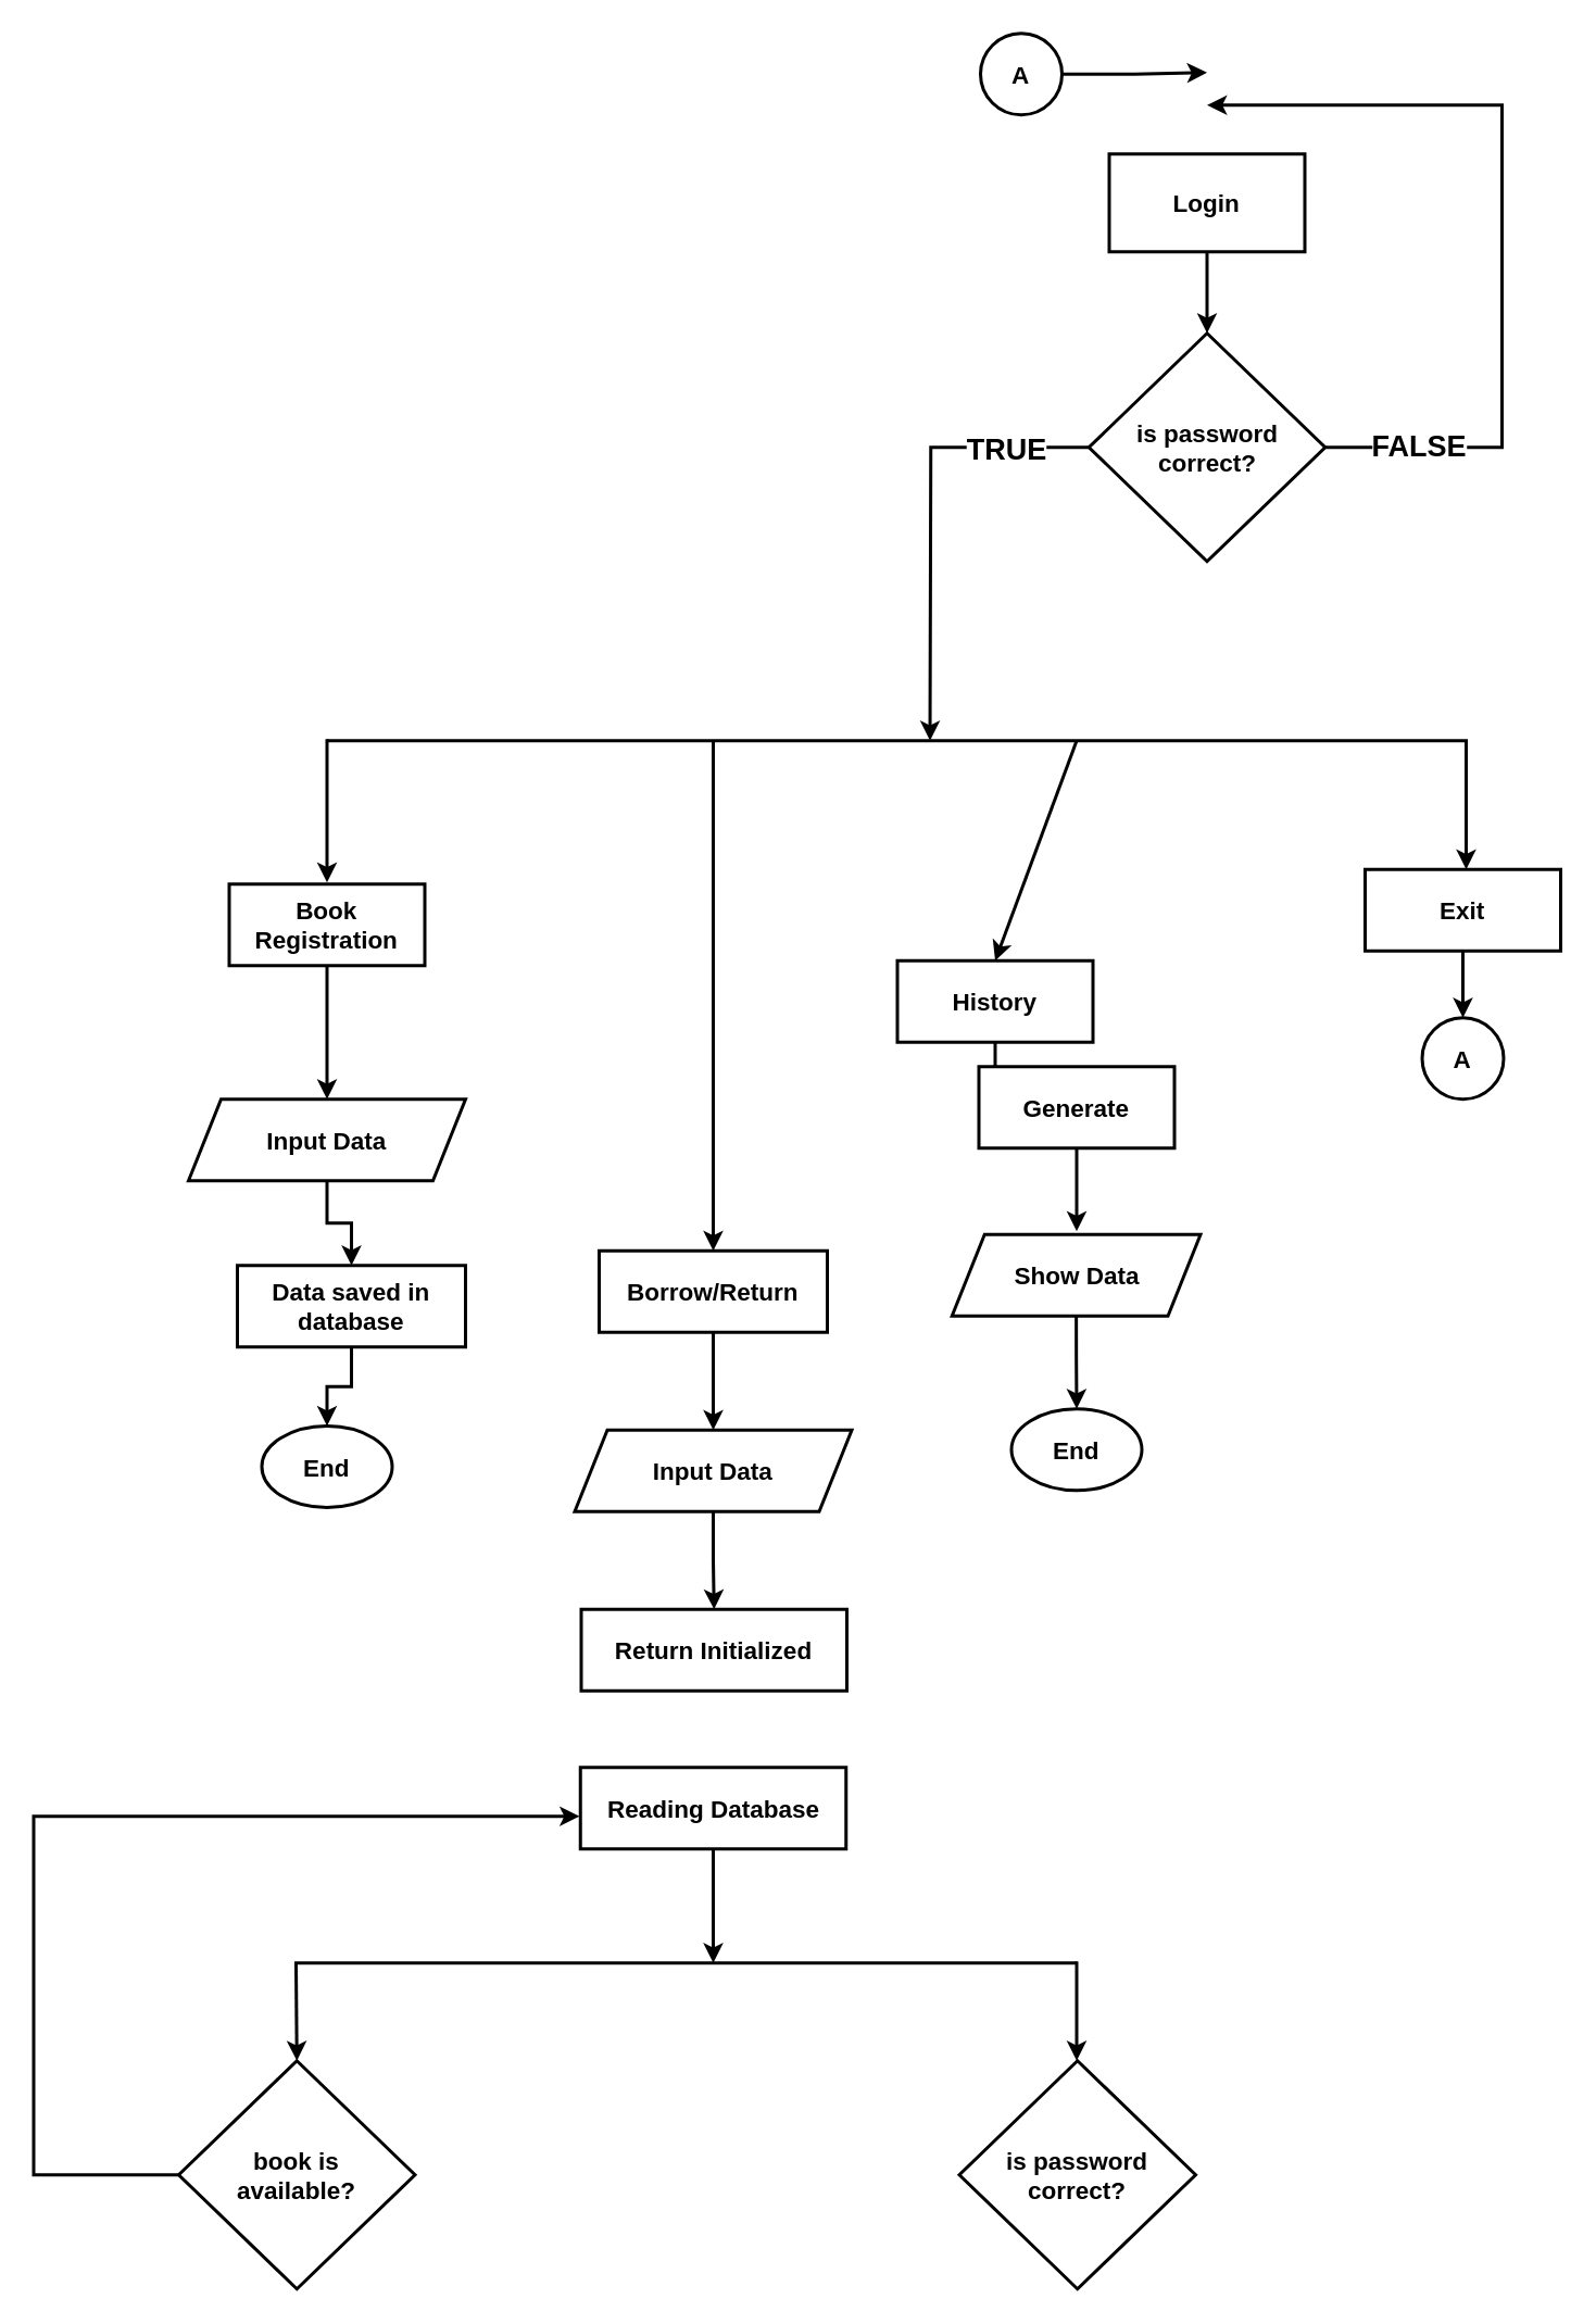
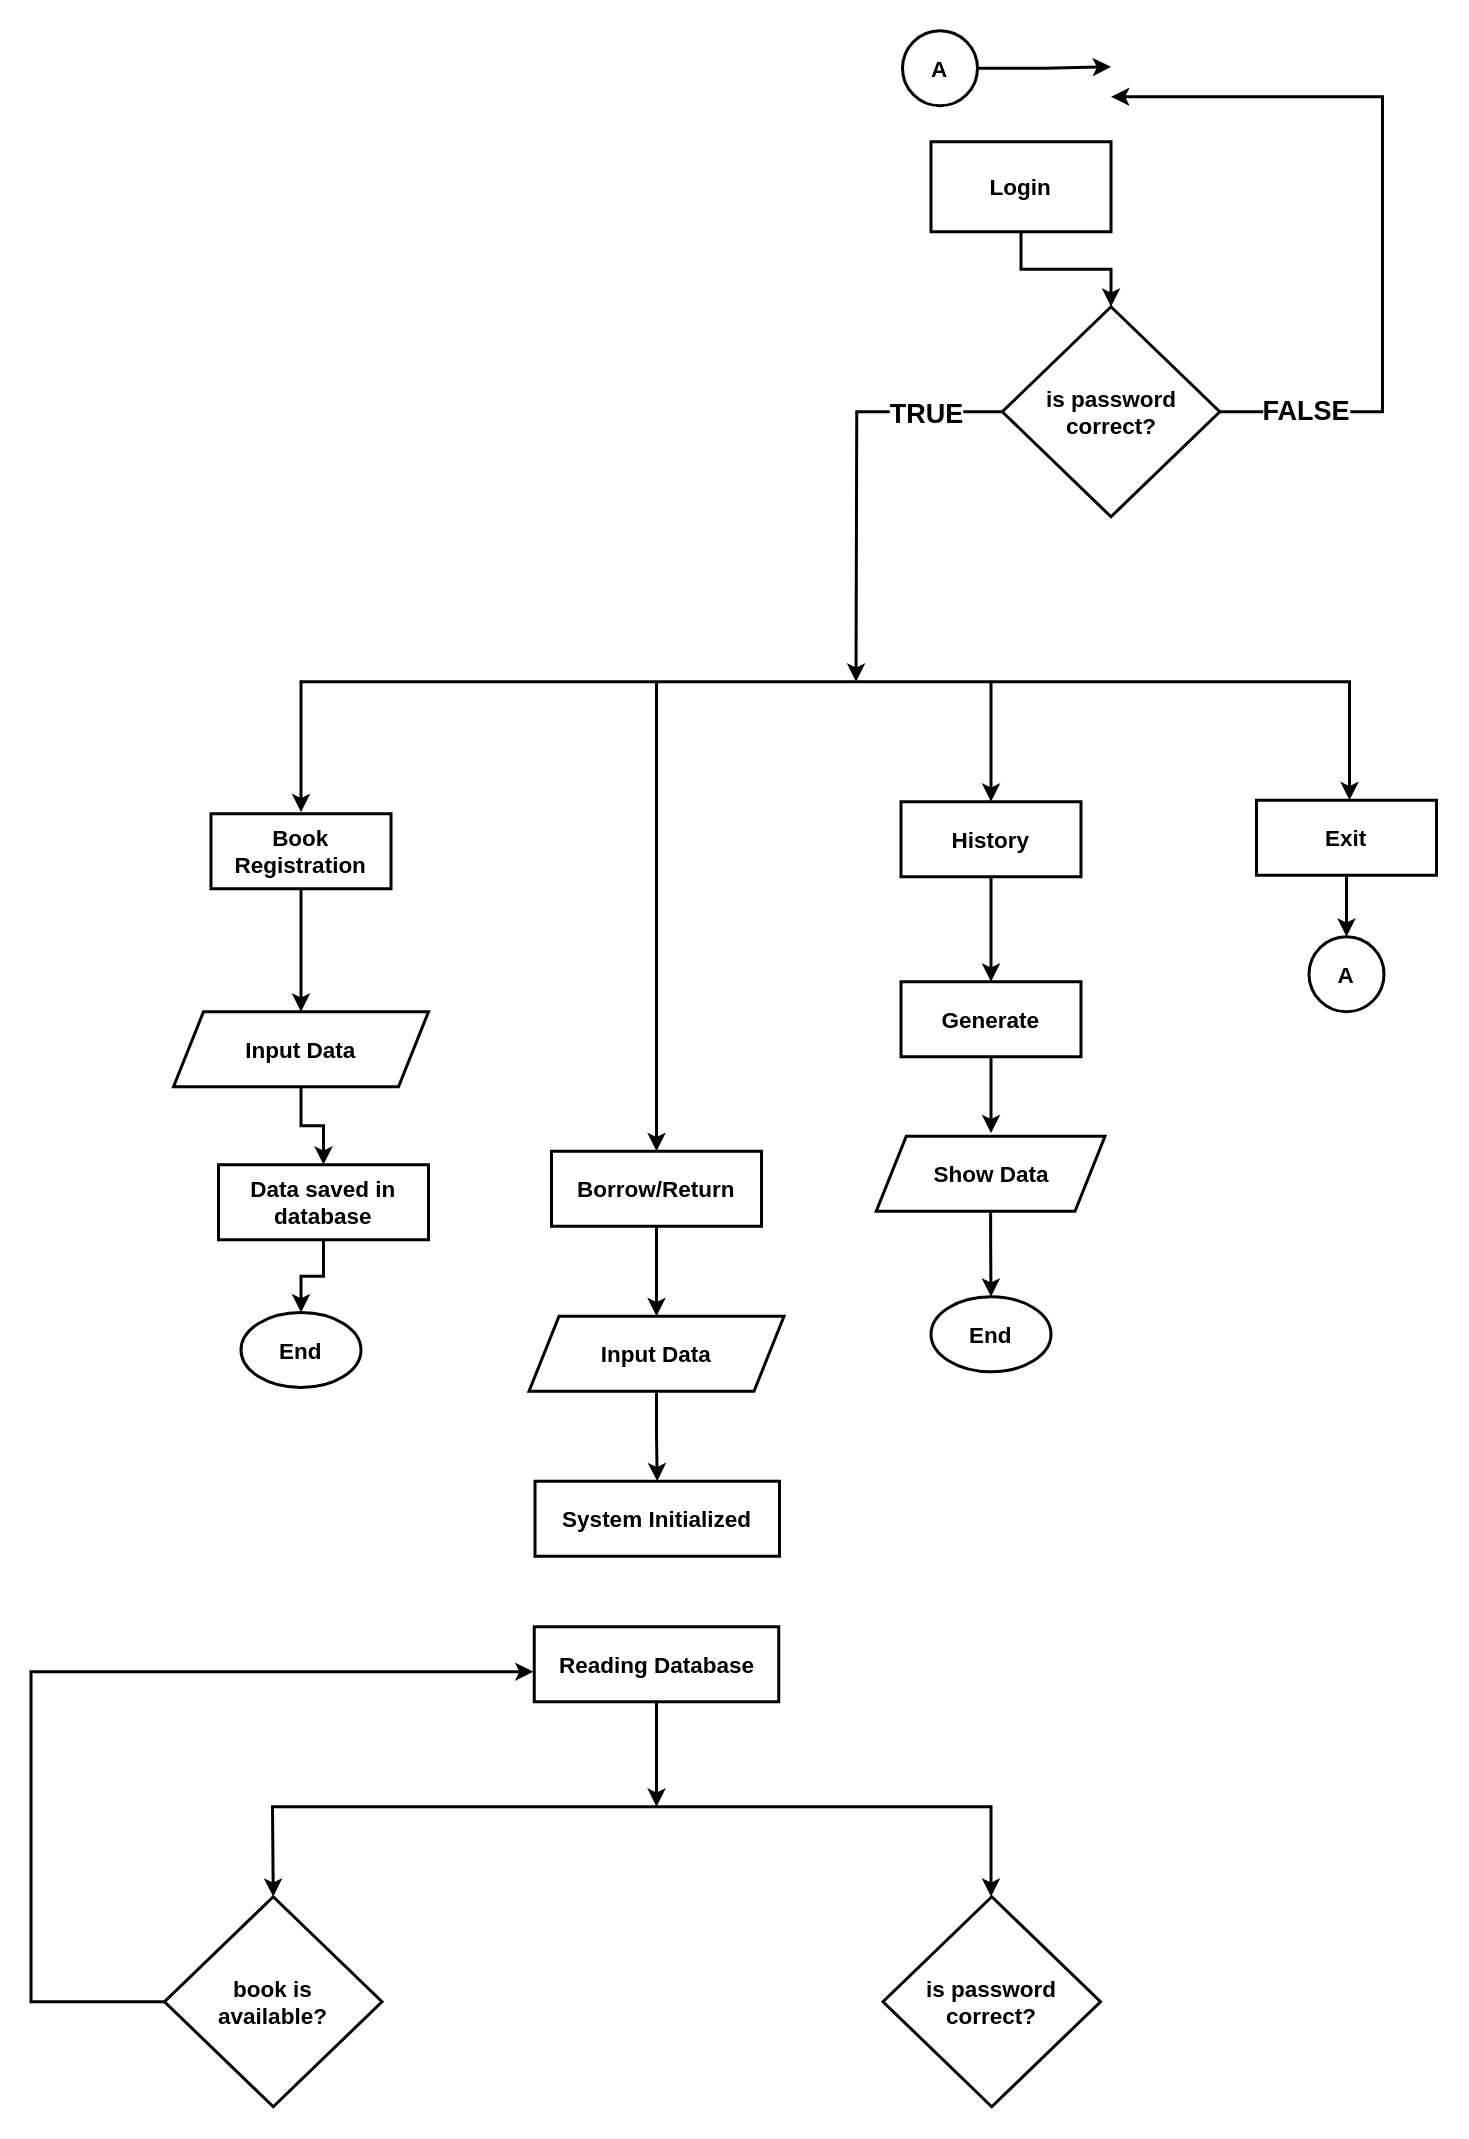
  <mxCell id="0" />
  <mxCell id="1" parent="0" />
  <mxCell id="2" style="edgeStyle=orthogonalEdgeStyle;rounded=0;orthogonalLoop=1;jettySize=auto;html=1;entryX=0.5;entryY=0;entryDx=0;entryDy=0;strokeWidth=2;" edge="1" parent="1" source="3" target="34"><mxGeometry relative="1" as="geometry" /></mxCell>
  <mxCell id="3" value="Input Data" style="shape=parallelogram;perimeter=parallelogramPerimeter;whiteSpace=wrap;html=1;fixedSize=1;strokeWidth=2;fontSize=15;fontStyle=1" parent="1" vertex="1"><mxGeometry x="115" y="674" width="170" height="50" as="geometry" /></mxCell>
  <mxCell id="4" style="edgeStyle=orthogonalEdgeStyle;rounded=0;orthogonalLoop=1;jettySize=auto;html=1;entryX=0.5;entryY=0;entryDx=0;entryDy=0;strokeWidth=2;" parent="1" source="5" target="10" edge="1"><mxGeometry relative="1" as="geometry" /></mxCell>
- <mxCell id="5" value="Login" style="rounded=0;whiteSpace=wrap;html=1;strokeWidth=2;fontSize=15;fontStyle=1" parent="1" vertex="1"><mxGeometry x="680" y="94" width="120" height="60" as="geometry" /></mxCell>
+ <mxCell id="5" value="Login" style="rounded=0;whiteSpace=wrap;html=1;strokeWidth=2;fontSize=15;fontStyle=1" parent="1" vertex="1"><mxGeometry x="620" y="94" width="120" height="60" as="geometry" /></mxCell>
  <mxCell id="6" style="edgeStyle=orthogonalEdgeStyle;rounded=0;orthogonalLoop=1;jettySize=auto;html=1;exitX=1;exitY=0.5;exitDx=0;exitDy=0;strokeWidth=2;" parent="1" source="10" edge="1"><mxGeometry relative="1" as="geometry"><mxPoint x="740" y="64" as="targetPoint" /><Array as="points"><mxPoint x="921" y="274" /><mxPoint x="921" y="64" /><mxPoint x="850" y="64" /></Array></mxGeometry></mxCell>
  <mxCell id="7" value="&lt;font style=&quot;font-size: 18px;&quot;&gt;FALSE&lt;/font&gt;" style="edgeLabel;html=1;align=center;verticalAlign=middle;resizable=0;points=[];fontSize=20;fontStyle=1" parent="6" vertex="1" connectable="0"><mxGeometry x="-0.794" y="2" relative="1" as="geometry"><mxPoint x="6" as="offset" /></mxGeometry></mxCell>
  <mxCell id="8" style="edgeStyle=orthogonalEdgeStyle;rounded=0;orthogonalLoop=1;jettySize=auto;html=1;strokeWidth=2;" parent="1" source="10" edge="1"><mxGeometry relative="1" as="geometry"><mxPoint x="570" y="454" as="targetPoint" /></mxGeometry></mxCell>
  <mxCell id="9" value="&lt;font style=&quot;font-size: 18px;&quot;&gt;TRUE&lt;/font&gt;" style="edgeLabel;html=1;align=center;verticalAlign=middle;resizable=0;points=[];fontStyle=1" parent="8" vertex="1" connectable="0"><mxGeometry x="-0.621" y="1" relative="1" as="geometry"><mxPoint x="1" as="offset" /></mxGeometry></mxCell>
  <mxCell id="10" value="is password correct?" style="rhombus;whiteSpace=wrap;html=1;strokeWidth=2;fontSize=15;fontStyle=1" parent="1" vertex="1"><mxGeometry x="667.5" y="204" width="145" height="140" as="geometry" /></mxCell>
  <mxCell id="11" style="edgeStyle=orthogonalEdgeStyle;rounded=0;orthogonalLoop=1;jettySize=auto;html=1;entryX=0.5;entryY=0;entryDx=0;entryDy=0;strokeWidth=2;" parent="1" source="12" target="3" edge="1"><mxGeometry relative="1" as="geometry" /></mxCell>
  <mxCell id="12" value="Book Registration" style="rounded=0;whiteSpace=wrap;html=1;strokeWidth=2;fontSize=15;fontStyle=1" parent="1" vertex="1"><mxGeometry x="140" y="542" width="120" height="50" as="geometry" /></mxCell>
  <mxCell id="13" style="edgeStyle=orthogonalEdgeStyle;rounded=0;orthogonalLoop=1;jettySize=auto;html=1;entryX=0.5;entryY=0;entryDx=0;entryDy=0;strokeWidth=2;" parent="1" source="14" target="23" edge="1"><mxGeometry relative="1" as="geometry" /></mxCell>
  <mxCell id="14" value="Borrow/Return" style="rounded=0;whiteSpace=wrap;html=1;strokeWidth=2;fontSize=15;fontStyle=1" parent="1" vertex="1"><mxGeometry x="367" y="767" width="140" height="50" as="geometry" /></mxCell>
  <mxCell id="15" style="edgeStyle=orthogonalEdgeStyle;rounded=0;orthogonalLoop=1;jettySize=auto;html=1;entryX=0.5;entryY=0;entryDx=0;entryDy=0;strokeWidth=2;" parent="1" source="16" target="30" edge="1"><mxGeometry relative="1" as="geometry" /></mxCell>
- <mxCell id="16" value="History" style="rounded=0;whiteSpace=wrap;html=1;strokeWidth=2;fontSize=15;fontStyle=1" parent="1" vertex="1"><mxGeometry x="550" y="589" width="120" height="50" as="geometry" /></mxCell>
+ <mxCell id="16" value="History" style="rounded=0;whiteSpace=wrap;html=1;strokeWidth=2;fontSize=15;fontStyle=1" parent="1" vertex="1"><mxGeometry x="600" y="534" width="120" height="50" as="geometry" /></mxCell>
  <mxCell id="17" style="edgeStyle=orthogonalEdgeStyle;rounded=0;orthogonalLoop=1;jettySize=auto;html=1;entryX=0.5;entryY=0;entryDx=0;entryDy=0;strokeWidth=2;" parent="1" source="18" target="24" edge="1"><mxGeometry relative="1" as="geometry" /></mxCell>
  <mxCell id="18" value="Exit" style="rounded=0;whiteSpace=wrap;html=1;strokeWidth=2;fontSize=15;fontStyle=1" parent="1" vertex="1"><mxGeometry x="837" y="533" width="120" height="50" as="geometry" /></mxCell>
  <mxCell id="19" value="" style="endArrow=none;html=1;rounded=0;strokeWidth=2;" parent="1" edge="1"><mxGeometry width="50" height="50" relative="1" as="geometry"><mxPoint x="200" y="454" as="sourcePoint" /><mxPoint x="900" y="454" as="targetPoint" /></mxGeometry></mxCell>
  <mxCell id="20" value="" style="endArrow=classic;html=1;rounded=0;entryX=0.5;entryY=0;entryDx=0;entryDy=0;strokeWidth=2;" parent="1" edge="1"><mxGeometry width="50" height="50" relative="1" as="geometry"><mxPoint x="200" y="453" as="sourcePoint" /><mxPoint x="200" y="541" as="targetPoint" /></mxGeometry></mxCell>
  <mxCell id="21" value="" style="endArrow=classic;html=1;rounded=0;entryX=0.5;entryY=0;entryDx=0;entryDy=0;strokeWidth=2;" parent="1" edge="1"><mxGeometry width="50" height="50" relative="1" as="geometry"><mxPoint x="899" y="454" as="sourcePoint" /><mxPoint x="899" y="533" as="targetPoint" /></mxGeometry></mxCell>
  <mxCell id="22" style="edgeStyle=orthogonalEdgeStyle;rounded=0;orthogonalLoop=1;jettySize=auto;html=1;entryX=0.5;entryY=0;entryDx=0;entryDy=0;strokeWidth=2;" edge="1" parent="1" source="23" target="37"><mxGeometry relative="1" as="geometry" /></mxCell>
  <mxCell id="23" value="Input Data" style="shape=parallelogram;perimeter=parallelogramPerimeter;whiteSpace=wrap;html=1;fixedSize=1;strokeWidth=2;fontSize=15;fontStyle=1" parent="1" vertex="1"><mxGeometry x="352" y="877" width="170" height="50" as="geometry" /></mxCell>
  <mxCell id="24" value="&lt;font style=&quot;font-size: 15px;&quot;&gt;A&lt;/font&gt;" style="ellipse;whiteSpace=wrap;html=1;aspect=fixed;fontSize=15;fontStyle=1;strokeWidth=2;" parent="1" vertex="1"><mxGeometry x="872" y="624" width="50" height="50" as="geometry" /></mxCell>
  <mxCell id="25" style="edgeStyle=orthogonalEdgeStyle;rounded=0;orthogonalLoop=1;jettySize=auto;html=1;strokeWidth=2;" parent="1" source="26" edge="1"><mxGeometry relative="1" as="geometry"><mxPoint x="740" y="44" as="targetPoint" /></mxGeometry></mxCell>
  <mxCell id="26" value="&lt;font style=&quot;font-size: 15px;&quot;&gt;A&lt;/font&gt;" style="ellipse;whiteSpace=wrap;html=1;aspect=fixed;fontSize=15;fontStyle=1;strokeWidth=2;" parent="1" vertex="1"><mxGeometry x="601" y="20" width="50" height="50" as="geometry" /></mxCell>
  <mxCell id="27" value="" style="endArrow=classic;html=1;rounded=0;entryX=0.5;entryY=0;entryDx=0;entryDy=0;strokeWidth=2;" parent="1" target="14" edge="1"><mxGeometry width="50" height="50" relative="1" as="geometry"><mxPoint x="437" y="454" as="sourcePoint" /><mxPoint x="437" y="827" as="targetPoint" /></mxGeometry></mxCell>
  <mxCell id="28" value="" style="endArrow=classic;html=1;rounded=0;entryX=0.5;entryY=0;entryDx=0;entryDy=0;strokeWidth=2;" parent="1" target="16" edge="1"><mxGeometry width="50" height="50" relative="1" as="geometry"><mxPoint x="660" y="454" as="sourcePoint" /><mxPoint x="740" y="464" as="targetPoint" /></mxGeometry></mxCell>
  <mxCell id="29" style="edgeStyle=orthogonalEdgeStyle;rounded=0;orthogonalLoop=1;jettySize=auto;html=1;strokeWidth=2;" parent="1" source="30" edge="1"><mxGeometry relative="1" as="geometry"><mxPoint x="660" y="755" as="targetPoint" /></mxGeometry></mxCell>
  <mxCell id="30" value="Generate" style="rounded=0;whiteSpace=wrap;html=1;strokeWidth=2;fontSize=15;fontStyle=1" parent="1" vertex="1"><mxGeometry x="600" y="654" width="120" height="50" as="geometry" /></mxCell>
  <mxCell id="31" style="edgeStyle=orthogonalEdgeStyle;rounded=0;orthogonalLoop=1;jettySize=auto;html=1;entryX=0.5;entryY=0;entryDx=0;entryDy=0;strokeWidth=2;exitX=0.5;exitY=1;exitDx=0;exitDy=0;" parent="1" source="33" target="32" edge="1"><mxGeometry relative="1" as="geometry" /></mxCell>
  <mxCell id="32" value="&lt;span style=&quot;font-size: 15px;&quot;&gt;&lt;font style=&quot;font-size: 15px;&quot;&gt;End&lt;/font&gt;&lt;/span&gt;" style="ellipse;whiteSpace=wrap;html=1;strokeWidth=2;fontSize=15;fontStyle=1" parent="1" vertex="1"><mxGeometry x="620" y="864" width="80" height="50" as="geometry" /></mxCell>
  <mxCell id="33" value="Show Data" style="shape=parallelogram;perimeter=parallelogramPerimeter;whiteSpace=wrap;html=1;fixedSize=1;strokeWidth=2;fontSize=15;fontStyle=1" parent="1" vertex="1"><mxGeometry x="583.5" y="757" width="152.5" height="50" as="geometry" /></mxCell>
  <mxCell id="34" value="Data saved in database" style="rounded=0;whiteSpace=wrap;html=1;strokeWidth=2;fontSize=15;fontStyle=1" vertex="1" parent="1"><mxGeometry x="145" y="776" width="140" height="50" as="geometry" /></mxCell>
  <mxCell id="35" style="edgeStyle=orthogonalEdgeStyle;rounded=0;orthogonalLoop=1;jettySize=auto;html=1;entryX=0.5;entryY=0;entryDx=0;entryDy=0;strokeWidth=2;exitX=0.5;exitY=1;exitDx=0;exitDy=0;" edge="1" parent="1" target="36" source="34"><mxGeometry relative="1" as="geometry"><mxPoint x="200" y="835.5" as="sourcePoint" /></mxGeometry></mxCell>
  <mxCell id="36" value="&lt;span style=&quot;font-size: 15px;&quot;&gt;&lt;font style=&quot;font-size: 15px;&quot;&gt;End&lt;/font&gt;&lt;/span&gt;" style="ellipse;whiteSpace=wrap;html=1;strokeWidth=2;fontSize=15;fontStyle=1" vertex="1" parent="1"><mxGeometry x="160" y="874.5" width="80" height="50" as="geometry" /></mxCell>
- <mxCell id="37" value="Return Initialized" style="rounded=0;whiteSpace=wrap;html=1;strokeWidth=2;fontSize=15;fontStyle=1" vertex="1" parent="1"><mxGeometry x="356" y="987" width="163" height="50" as="geometry" /></mxCell>
+ <mxCell id="37" value="System Initialized" style="rounded=0;whiteSpace=wrap;html=1;strokeWidth=2;fontSize=15;fontStyle=1" vertex="1" parent="1"><mxGeometry x="356" y="987" width="163" height="50" as="geometry" /></mxCell>
  <mxCell id="38" style="edgeStyle=orthogonalEdgeStyle;rounded=0;orthogonalLoop=1;jettySize=auto;html=1;strokeWidth=2;" edge="1" parent="1" source="39"><mxGeometry relative="1" as="geometry"><mxPoint x="437" y="1204" as="targetPoint" /></mxGeometry></mxCell>
  <mxCell id="39" value="Reading Database" style="rounded=0;whiteSpace=wrap;html=1;strokeWidth=2;fontSize=15;fontStyle=1" vertex="1" parent="1"><mxGeometry x="355.5" y="1084" width="163" height="50" as="geometry" /></mxCell>
  <mxCell id="40" value="" style="endArrow=none;html=1;rounded=0;strokeWidth=2;" edge="1" parent="1"><mxGeometry width="50" height="50" relative="1" as="geometry"><mxPoint x="180" y="1204" as="sourcePoint" /><mxPoint x="660" y="1204" as="targetPoint" /></mxGeometry></mxCell>
  <mxCell id="41" style="edgeStyle=orthogonalEdgeStyle;rounded=0;orthogonalLoop=1;jettySize=auto;html=1;strokeWidth=2;" edge="1" parent="1"><mxGeometry relative="1" as="geometry"><mxPoint x="355" y="1114" as="targetPoint" /><mxPoint x="114" y="1334" as="sourcePoint" /><Array as="points"><mxPoint x="20" y="1334" /><mxPoint x="20" y="1114" /></Array></mxGeometry></mxCell>
  <mxCell id="42" value="book is&lt;div&gt;available?&lt;/div&gt;" style="rhombus;whiteSpace=wrap;html=1;strokeWidth=2;fontSize=15;fontStyle=1" vertex="1" parent="1"><mxGeometry x="109" y="1264" width="145" height="140" as="geometry" /></mxCell>
  <mxCell id="43" value="" style="endArrow=classic;html=1;rounded=0;entryX=0.5;entryY=0;entryDx=0;entryDy=0;strokeWidth=2;" edge="1" parent="1" target="42"><mxGeometry width="50" height="50" relative="1" as="geometry"><mxPoint x="181" y="1204" as="sourcePoint" /><mxPoint x="180.97" y="1264" as="targetPoint" /></mxGeometry></mxCell>
  <mxCell id="44" value="is password correct?" style="rhombus;whiteSpace=wrap;html=1;strokeWidth=2;fontSize=15;fontStyle=1" vertex="1" parent="1"><mxGeometry x="588" y="1264" width="145" height="140" as="geometry" /></mxCell>
  <mxCell id="45" value="" style="endArrow=classic;html=1;rounded=0;strokeWidth=2;" edge="1" parent="1"><mxGeometry width="50" height="50" relative="1" as="geometry"><mxPoint x="660" y="1203" as="sourcePoint" /><mxPoint x="660" y="1264" as="targetPoint" /></mxGeometry></mxCell>
